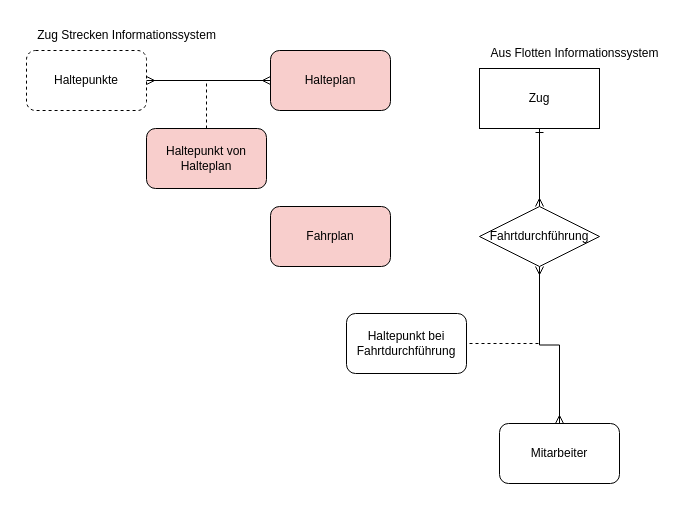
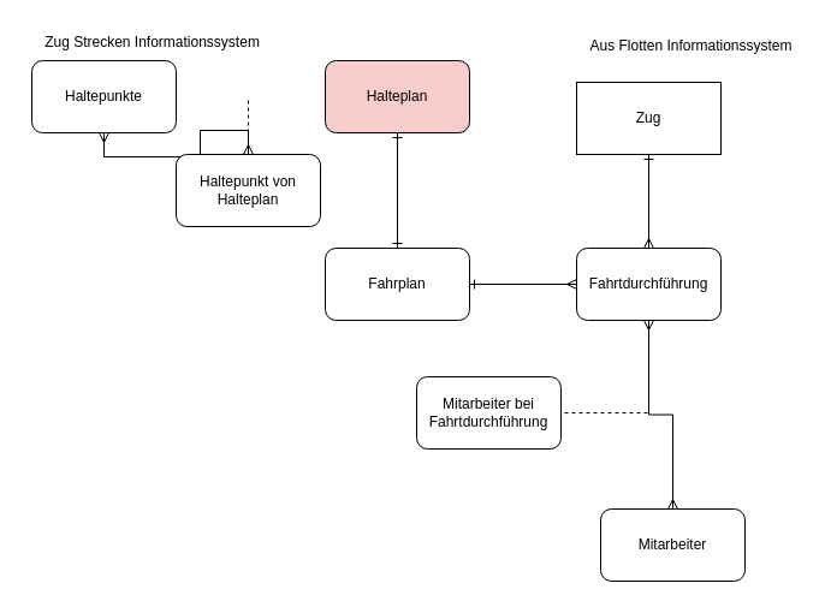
  <mxCell id="0" />
  <mxCell id="1" parent="0" />
- <mxCell id="3" value="Fahrplan" style="rounded=1;whiteSpace=wrap;html=1;fillColor=#f8cecc;" parent="1" vertex="1"><mxGeometry x="270" y="206" width="120" height="60" as="geometry" /></mxCell>
+ <mxCell id="2" style="edgeStyle=orthogonalEdgeStyle;rounded=0;orthogonalLoop=1;jettySize=auto;html=1;entryX=0;entryY=0.5;entryDx=0;entryDy=0;endArrow=ERmany;endFill=0;startArrow=ERone;startFill=0;" parent="1" source="3" target="8" edge="1"><mxGeometry relative="1" as="geometry" /></mxCell>
+ <mxCell id="3" value="Fahrplan" style="rounded=1;whiteSpace=wrap;html=1;" parent="1" vertex="1"><mxGeometry x="270" y="206" width="120" height="60" as="geometry" /></mxCell>
+ <mxCell id="4" style="edgeStyle=orthogonalEdgeStyle;rounded=0;orthogonalLoop=1;jettySize=auto;html=1;endArrow=ERone;endFill=0;startArrow=ERone;startFill=0;" parent="1" source="5" target="3" edge="1"><mxGeometry relative="1" as="geometry" /></mxCell>
  <mxCell id="5" value="Halteplan" style="rounded=1;whiteSpace=wrap;html=1;fillColor=#f8cecc;" parent="1" vertex="1"><mxGeometry x="270" y="50" width="120" height="60" as="geometry" /></mxCell>
  <mxCell id="6" style="edgeStyle=orthogonalEdgeStyle;rounded=0;orthogonalLoop=1;jettySize=auto;html=1;entryX=0.5;entryY=0;entryDx=0;entryDy=0;endArrow=ERmany;endFill=0;startArrow=ERmany;startFill=0;" parent="1" source="8" target="13" edge="1"><mxGeometry relative="1" as="geometry" /></mxCell>
  <mxCell id="7" style="edgeStyle=orthogonalEdgeStyle;rounded=0;orthogonalLoop=1;jettySize=auto;html=1;entryX=0.5;entryY=1;entryDx=0;entryDy=0;endArrow=ERone;endFill=0;startArrow=ERmany;startFill=0;" edge="1" parent="1" source="8" target="16"><mxGeometry relative="1" as="geometry"><Array as="points" /></mxGeometry></mxCell>
- <mxCell id="8" value="Fahrtdurchführung" style="rhombus;whiteSpace=wrap;html=1;" parent="1" vertex="1"><mxGeometry x="479" y="206" width="120" height="60" as="geometry" /></mxCell>
+ <mxCell id="8" value="Fahrtdurchführung" style="rounded=1;whiteSpace=wrap;html=1;" parent="1" vertex="1"><mxGeometry x="479" y="206" width="120" height="60" as="geometry" /></mxCell>
  <mxCell id="9" value="" style="group" parent="1" vertex="1" connectable="0"><mxGeometry x="20" y="20" width="250" height="90" as="geometry" /></mxCell>
- <mxCell id="10" value="Haltepunkte" style="rounded=1;whiteSpace=wrap;html=1;dashed=1;" parent="9" vertex="1"><mxGeometry x="6" y="30" width="120" height="60" as="geometry" /></mxCell>
+ <mxCell id="10" value="Haltepunkte" style="rounded=1;whiteSpace=wrap;html=1;" parent="9" vertex="1"><mxGeometry x="6" y="30" width="120" height="60" as="geometry" /></mxCell>
  <mxCell id="11" value="Zug Strecken Informationssystem" style="text;html=1;align=center;verticalAlign=middle;resizable=0;points=[];autosize=1;strokeColor=none;fillColor=none;" parent="9" vertex="1"><mxGeometry x="6" width="200" height="30" as="geometry" /></mxCell>
- <mxCell id="12" style="edgeStyle=orthogonalEdgeStyle;rounded=0;orthogonalLoop=1;jettySize=auto;html=1;entryX=0;entryY=0.5;entryDx=0;entryDy=0;endArrow=ERmany;endFill=0;startArrow=ERmany;startFill=0;" parent="1" source="10" target="5" edge="1"><mxGeometry relative="1" as="geometry" /></mxCell>
+ <mxCell id="12" style="edgeStyle=orthogonalEdgeStyle;rounded=0;orthogonalLoop=1;jettySize=auto;html=1;endArrow=ERmany;endFill=0;startArrow=ERmany;startFill=0;" parent="1" source="10" target="19" edge="1"><mxGeometry relative="1" as="geometry" /></mxCell>
  <mxCell id="13" value="Mitarbeiter" style="rounded=1;whiteSpace=wrap;html=1;" parent="1" vertex="1"><mxGeometry x="499" y="423" width="120" height="60" as="geometry" /></mxCell>
  <mxCell id="14" style="edgeStyle=orthogonalEdgeStyle;rounded=0;orthogonalLoop=1;jettySize=auto;html=1;exitX=1;exitY=0.5;exitDx=0;exitDy=0;endArrow=none;endFill=0;dashed=1;" parent="1" edge="1"><mxGeometry relative="1" as="geometry"><mxPoint x="539" y="343" as="targetPoint" /><mxPoint x="469" y="343" as="sourcePoint" /></mxGeometry></mxCell>
- <mxCell id="15" value="Haltepunkt bei Fahrtdurchführung" style="rounded=1;whiteSpace=wrap;html=1;" parent="1" vertex="1"><mxGeometry x="346" y="313" width="120" height="60" as="geometry" /></mxCell>
+ <mxCell id="15" value="Mitarbeiter bei Fahrtdurchführung" style="rounded=1;whiteSpace=wrap;html=1;" parent="1" vertex="1"><mxGeometry x="346" y="313" width="120" height="60" as="geometry" /></mxCell>
  <mxCell id="16" value="Zug" style="whiteSpace=wrap;html=1;rounded=0;" vertex="1" parent="1"><mxGeometry x="479" y="68" width="120" height="60" as="geometry" /></mxCell>
- <mxCell id="17" value="Aus Flotten Informationssystem" style="text;html=1;align=center;verticalAlign=middle;resizable=0;points=[];autosize=1;strokeColor=none;fillColor=none;" vertex="1" parent="1"><mxGeometry x="479" y="38" width="190" height="30" as="geometry" /></mxCell>
+ <mxCell id="17" value="Aus Flotten Informationssystem" style="text;html=1;align=center;verticalAlign=middle;resizable=0;points=[];autosize=1;strokeColor=none;fillColor=none;" vertex="1" parent="1"><mxGeometry x="479" y="23" width="190" height="30" as="geometry" /></mxCell>
  <mxCell id="18" style="edgeStyle=orthogonalEdgeStyle;rounded=0;orthogonalLoop=1;jettySize=auto;html=1;endArrow=none;endFill=0;dashed=1;" edge="1" parent="1" source="19"><mxGeometry relative="1" as="geometry"><mxPoint x="206" y="83" as="targetPoint" /></mxGeometry></mxCell>
- <mxCell id="19" value="Haltepunkt von Halteplan" style="rounded=1;whiteSpace=wrap;html=1;fillColor=#f8cecc;" vertex="1" parent="1"><mxGeometry x="146" y="128" width="120" height="60" as="geometry" /></mxCell>
+ <mxCell id="19" value="Haltepunkt von Halteplan" style="rounded=1;whiteSpace=wrap;html=1;" vertex="1" parent="1"><mxGeometry x="146" y="128" width="120" height="60" as="geometry" /></mxCell>
